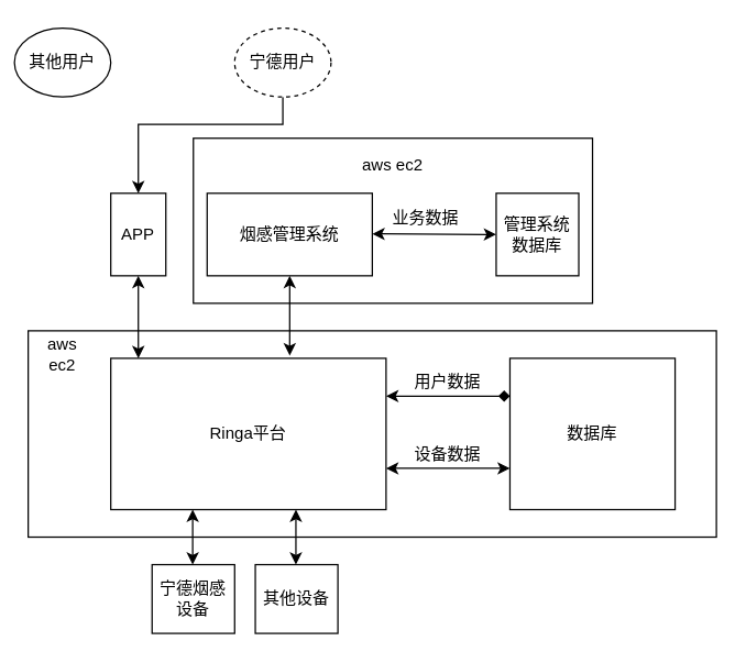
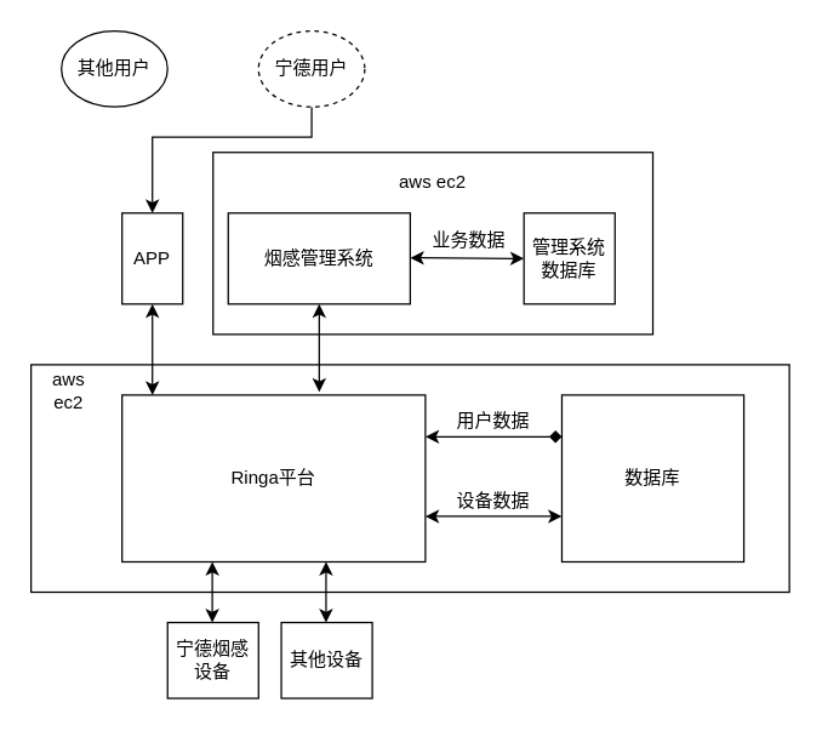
  <mxCell id="0" />
  <mxCell id="1" parent="0" />
  <mxCell id="2" value="" style="rounded=0;whiteSpace=wrap;html=1;" vertex="1" parent="1"><mxGeometry x="140" y="100" width="290" height="120" as="geometry" /></mxCell>
  <mxCell id="3" value="" style="rounded=0;whiteSpace=wrap;html=1;" vertex="1" parent="1"><mxGeometry x="20" y="240" width="500" height="150" as="geometry" /></mxCell>
  <mxCell id="4" value="Ringa平台" style="rounded=0;whiteSpace=wrap;html=1;" vertex="1" parent="1"><mxGeometry x="80" y="260" width="200" height="110" as="geometry" /></mxCell>
  <mxCell id="5" value="APP" style="rounded=0;whiteSpace=wrap;html=1;" vertex="1" parent="1"><mxGeometry x="80" y="140" width="40" height="60" as="geometry" /></mxCell>
  <mxCell id="6" value="烟感管理系统" style="rounded=0;whiteSpace=wrap;html=1;" vertex="1" parent="1"><mxGeometry x="150" y="140" width="120" height="60" as="geometry" /></mxCell>
  <mxCell id="7" value="数据库" style="rounded=0;whiteSpace=wrap;html=1;align=center;" vertex="1" parent="1"><mxGeometry x="370" y="260" width="120" height="110" as="geometry" /></mxCell>
  <mxCell id="8" value="宁德烟感设备" style="rounded=0;whiteSpace=wrap;html=1;" vertex="1" parent="1"><mxGeometry x="110" y="410" width="60" height="50" as="geometry" /></mxCell>
  <mxCell id="9" value="其他设备" style="rounded=0;whiteSpace=wrap;html=1;" vertex="1" parent="1"><mxGeometry x="185" y="410" width="60" height="50" as="geometry" /></mxCell>
  <mxCell id="10" style="edgeStyle=orthogonalEdgeStyle;rounded=0;orthogonalLoop=1;jettySize=auto;html=1;exitX=0.5;exitY=1;exitDx=0;exitDy=0;entryX=0.5;entryY=0;entryDx=0;entryDy=0;" edge="1" parent="1" source="11" target="5"><mxGeometry relative="1" as="geometry"><Array as="points"><mxPoint x="205" y="90" /><mxPoint x="100" y="90" /></Array></mxGeometry></mxCell>
  <mxCell id="11" value="宁德用户" style="ellipse;whiteSpace=wrap;html=1;dashed=1;" vertex="1" parent="1"><mxGeometry x="170" y="20" width="70" height="50" as="geometry" /></mxCell>
- <mxCell id="12" value="其他用户" style="ellipse;whiteSpace=wrap;html=1;" vertex="1" parent="1"><mxGeometry x="10" y="20" width="70" height="50" as="geometry" /></mxCell>
+ <mxCell id="12" value="其他用户" style="ellipse;whiteSpace=wrap;html=1;" vertex="1" parent="1"><mxGeometry x="40" y="20" width="70" height="50" as="geometry" /></mxCell>
  <mxCell id="13" value="" style="endArrow=classic;startArrow=classic;html=1;entryX=0.5;entryY=1;entryDx=0;entryDy=0;" edge="1" parent="1" target="6"><mxGeometry width="50" height="50" relative="1" as="geometry"><mxPoint x="210" y="258" as="sourcePoint" /><mxPoint x="334" y="190" as="targetPoint" /></mxGeometry></mxCell>
  <mxCell id="14" value="" style="endArrow=classic;startArrow=classic;html=1;entryX=0.5;entryY=1;entryDx=0;entryDy=0;" edge="1" parent="1" target="5"><mxGeometry width="50" height="50" relative="1" as="geometry"><mxPoint x="100" y="260" as="sourcePoint" /><mxPoint x="20" y="220" as="targetPoint" /></mxGeometry></mxCell>
  <mxCell id="15" value="" style="endArrow=classic;startArrow=classic;html=1;entryX=0.5;entryY=1;entryDx=0;entryDy=0;" edge="1" parent="1"><mxGeometry width="50" height="50" relative="1" as="geometry"><mxPoint x="139.5" y="410" as="sourcePoint" /><mxPoint x="139.5" y="370" as="targetPoint" /></mxGeometry></mxCell>
  <mxCell id="16" value="" style="endArrow=classic;startArrow=classic;html=1;entryX=0.5;entryY=1;entryDx=0;entryDy=0;" edge="1" parent="1"><mxGeometry width="50" height="50" relative="1" as="geometry"><mxPoint x="214.5" y="410" as="sourcePoint" /><mxPoint x="214.5" y="370" as="targetPoint" /></mxGeometry></mxCell>
  <mxCell id="17" value="" style="endArrow=diamond;startArrow=classic;html=1;exitX=1;exitY=0.25;exitDx=0;exitDy=0;entryX=0;entryY=0.25;entryDx=0;entryDy=0;" edge="1" parent="1" source="4" target="7"><mxGeometry width="50" height="50" relative="1" as="geometry"><mxPoint x="310" y="370" as="sourcePoint" /><mxPoint x="360" y="320" as="targetPoint" /></mxGeometry></mxCell>
  <mxCell id="18" value="" style="endArrow=classic;startArrow=classic;html=1;exitX=1;exitY=0.25;exitDx=0;exitDy=0;entryX=0;entryY=0.25;entryDx=0;entryDy=0;" edge="1" parent="1"><mxGeometry width="50" height="50" relative="1" as="geometry"><mxPoint x="280" y="340" as="sourcePoint" /><mxPoint x="370" y="340" as="targetPoint" /></mxGeometry></mxCell>
  <mxCell id="19" value="设备数据" style="text;html=1;strokeColor=none;fillColor=none;align=center;verticalAlign=middle;whiteSpace=wrap;rounded=0;" vertex="1" parent="1"><mxGeometry x="300" y="320" width="50" height="20" as="geometry" /></mxCell>
  <mxCell id="20" value="用户数据" style="text;html=1;strokeColor=none;fillColor=none;align=center;verticalAlign=middle;whiteSpace=wrap;rounded=0;" vertex="1" parent="1"><mxGeometry x="300" y="267" width="50" height="20" as="geometry" /></mxCell>
- <mxCell id="21" value="管理系统数据库" style="whiteSpace=wrap;html=1;aspect=fixed;" vertex="1" parent="1"><mxGeometry x="360" y="140" width="60" height="60" as="geometry" /></mxCell>
+ <mxCell id="21" value="管理系统数据库" style="whiteSpace=wrap;html=1;aspect=fixed;" vertex="1" parent="1"><mxGeometry x="345" y="140" width="60" height="60" as="geometry" /></mxCell>
  <mxCell id="22" value="" style="endArrow=classic;startArrow=classic;html=1;exitX=1;exitY=0.25;exitDx=0;exitDy=0;entryX=0;entryY=0.5;entryDx=0;entryDy=0;" edge="1" parent="1" target="21"><mxGeometry width="50" height="50" relative="1" as="geometry"><mxPoint x="270" y="169.5" as="sourcePoint" /><mxPoint x="340" y="170" as="targetPoint" /></mxGeometry></mxCell>
  <mxCell id="23" value="业务数据" style="text;html=1;strokeColor=none;fillColor=none;align=center;verticalAlign=middle;whiteSpace=wrap;rounded=0;" vertex="1" parent="1"><mxGeometry x="284" y="148" width="50" height="20" as="geometry" /></mxCell>
  <mxCell id="24" value="aws&lt;br&gt;ec2" style="text;html=1;strokeColor=none;fillColor=none;align=center;verticalAlign=middle;whiteSpace=wrap;rounded=0;" vertex="1" parent="1"><mxGeometry x="20" y="247" width="50" height="20" as="geometry" /></mxCell>
  <mxCell id="25" value="aws&amp;nbsp;ec2" style="text;html=1;strokeColor=none;fillColor=none;align=center;verticalAlign=middle;whiteSpace=wrap;rounded=0;" vertex="1" parent="1"><mxGeometry x="260" y="110" width="50" height="20" as="geometry" /></mxCell>
